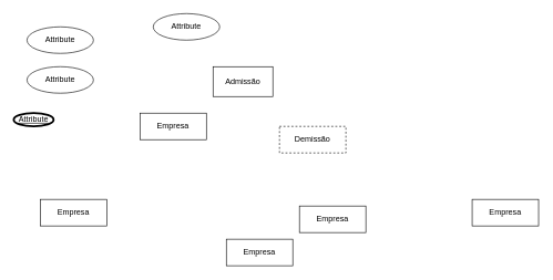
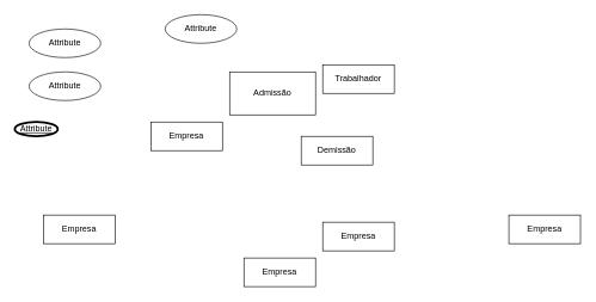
  <mxCell id="0" />
  <mxCell id="1" parent="0" />
  <mxCell id="2" value="Empresa&lt;br&gt;" style="whiteSpace=wrap;html=1;align=center;" parent="1" vertex="1"><mxGeometry x="210" y="170" width="100" height="40" as="geometry" /></mxCell>
  <mxCell id="3" value="Attribute" style="ellipse;whiteSpace=wrap;html=1;align=center;" parent="1" vertex="1"><mxGeometry x="230" y="20" width="100" height="40" as="geometry" /></mxCell>
  <mxCell id="4" value="Attribute" style="ellipse;whiteSpace=wrap;html=1;align=center;" parent="1" vertex="1"><mxGeometry x="40" y="40" width="100" height="40" as="geometry" /></mxCell>
  <mxCell id="5" value="Attribute" style="ellipse;whiteSpace=wrap;html=1;align=center;" parent="1" vertex="1"><mxGeometry x="40" y="100" width="100" height="40" as="geometry" /></mxCell>
  <mxCell id="6" value="Attribute" style="ellipse;whiteSpace=wrap;html=1;align=center;fontStyle=4;strokeWidth=3;" parent="1" vertex="1"><mxGeometry x="20" y="170" width="60" height="20" as="geometry" /></mxCell>
- <mxCell id="7" value="Demissão" style="whiteSpace=wrap;html=1;align=center;dashed=1;" parent="1" vertex="1"><mxGeometry x="420" y="190" width="100" height="40" as="geometry" /></mxCell>
+ <mxCell id="7" value="Demissão" style="whiteSpace=wrap;html=1;align=center;" parent="1" vertex="1"><mxGeometry x="420" y="190" width="100" height="40" as="geometry" /></mxCell>
  <mxCell id="8" value="Empresa&lt;br&gt;" style="whiteSpace=wrap;html=1;align=center;" parent="1" vertex="1"><mxGeometry x="450" y="310" width="100" height="40" as="geometry" /></mxCell>
  <mxCell id="9" value="Empresa&lt;br&gt;" style="whiteSpace=wrap;html=1;align=center;" parent="1" vertex="1"><mxGeometry x="340" y="360" width="100" height="40" as="geometry" /></mxCell>
+ <mxCell id="10" value="Trabalhador&lt;br&gt;" style="whiteSpace=wrap;html=1;align=center;" parent="1" vertex="1"><mxGeometry x="450" y="90" width="100" height="40" as="geometry" /></mxCell>
  <mxCell id="11" value="Empresa&lt;br&gt;" style="whiteSpace=wrap;html=1;align=center;" parent="1" vertex="1"><mxGeometry x="710" y="300" width="100" height="40" as="geometry" /></mxCell>
  <mxCell id="12" value="Empresa&lt;br&gt;" style="whiteSpace=wrap;html=1;align=center;" parent="1" vertex="1"><mxGeometry x="60" y="300" width="100" height="40" as="geometry" /></mxCell>
- <mxCell id="13" value="Admissão" style="rounded=0;whiteSpace=wrap;html=1;" parent="1" vertex="1"><mxGeometry x="320" y="100" width="90" height="45" as="geometry" /></mxCell>
+ <mxCell id="13" value="Admissão" style="rounded=0;whiteSpace=wrap;html=1;" parent="1" vertex="1"><mxGeometry x="320" y="100" width="120" height="60" as="geometry" /></mxCell>
